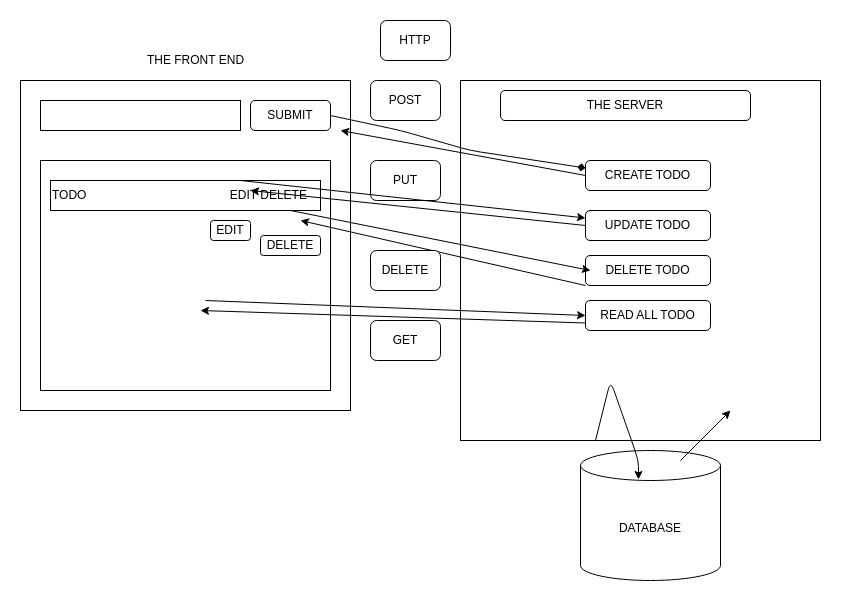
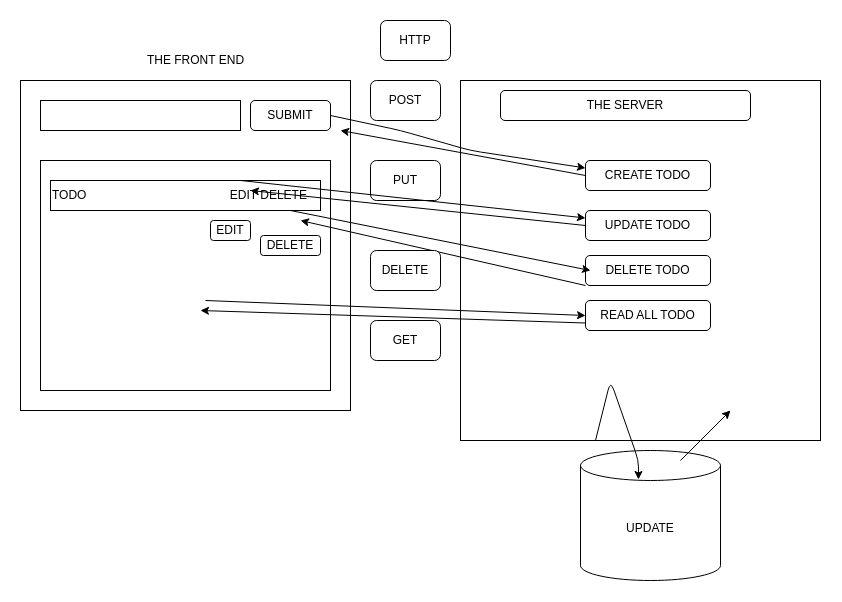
  <mxCell id="0" />
  <mxCell id="1" parent="0" />
  <mxCell id="2" value="" style="whiteSpace=wrap;html=1;aspect=fixed;" vertex="1" parent="1"><mxGeometry x="20" y="80" width="330" height="330" as="geometry" /></mxCell>
  <mxCell id="3" value="" style="rounded=0;whiteSpace=wrap;html=1;" vertex="1" parent="1"><mxGeometry x="40" y="100" width="200" height="30" as="geometry" /></mxCell>
  <mxCell id="4" value="SUBMIT" style="rounded=1;whiteSpace=wrap;html=1;" vertex="1" parent="1"><mxGeometry x="250" y="100" width="80" height="30" as="geometry" /></mxCell>
  <mxCell id="5" value="" style="rounded=0;whiteSpace=wrap;html=1;" vertex="1" parent="1"><mxGeometry x="40" y="160" width="290" height="230" as="geometry" /></mxCell>
  <mxCell id="6" value="TODO&amp;nbsp; &amp;nbsp; &amp;nbsp; &amp;nbsp; &amp;nbsp; &amp;nbsp; &amp;nbsp; &amp;nbsp; &amp;nbsp; &amp;nbsp; &amp;nbsp; &amp;nbsp; &amp;nbsp; &amp;nbsp; &amp;nbsp; &amp;nbsp; &amp;nbsp; &amp;nbsp; &amp;nbsp; &amp;nbsp; &amp;nbsp; &amp;nbsp;EDIT DELETE" style="rounded=0;whiteSpace=wrap;html=1;align=left;" vertex="1" parent="1"><mxGeometry x="50" y="180" width="270" height="30" as="geometry" /></mxCell>
  <mxCell id="7" value="THE FRONT END" style="text;html=1;align=center;verticalAlign=middle;resizable=0;points=[];autosize=1;strokeColor=none;fillColor=none;" vertex="1" parent="1"><mxGeometry x="140" y="50" width="110" height="20" as="geometry" /></mxCell>
  <mxCell id="8" value="EDIT" style="rounded=1;whiteSpace=wrap;html=1;" vertex="1" parent="1"><mxGeometry x="210" y="220" width="40" height="20" as="geometry" /></mxCell>
  <mxCell id="9" value="DELETE" style="rounded=1;whiteSpace=wrap;html=1;" vertex="1" parent="1"><mxGeometry x="260" y="235" width="60" height="20" as="geometry" /></mxCell>
  <mxCell id="10" value="HTTP" style="rounded=1;whiteSpace=wrap;html=1;" vertex="1" parent="1"><mxGeometry x="380" y="20" width="70" height="40" as="geometry" /></mxCell>
  <mxCell id="11" value="" style="whiteSpace=wrap;html=1;aspect=fixed;" vertex="1" parent="1"><mxGeometry x="460" y="80" width="360" height="360" as="geometry" /></mxCell>
  <mxCell id="12" value="THE SERVER" style="rounded=1;whiteSpace=wrap;html=1;" vertex="1" parent="1"><mxGeometry x="500" y="90" width="250" height="30" as="geometry" /></mxCell>
  <mxCell id="13" value="CREATE TODO" style="rounded=1;whiteSpace=wrap;html=1;" vertex="1" parent="1"><mxGeometry x="585" y="160" width="125" height="30" as="geometry" /></mxCell>
  <mxCell id="14" value="UPDATE TODO" style="rounded=1;whiteSpace=wrap;html=1;" vertex="1" parent="1"><mxGeometry x="585" y="210" width="125" height="30" as="geometry" /></mxCell>
  <mxCell id="15" value="DELETE TODO" style="rounded=1;whiteSpace=wrap;html=1;" vertex="1" parent="1"><mxGeometry x="585" y="255" width="125" height="30" as="geometry" /></mxCell>
  <mxCell id="16" value="READ ALL TODO" style="rounded=1;whiteSpace=wrap;html=1;" vertex="1" parent="1"><mxGeometry x="585" y="300" width="125" height="30" as="geometry" /></mxCell>
  <mxCell id="17" value="POST" style="rounded=1;whiteSpace=wrap;html=1;" vertex="1" parent="1"><mxGeometry x="370" y="80" width="70" height="40" as="geometry" /></mxCell>
- <mxCell id="18" value="" style="endArrow=diamond;html=1;exitX=1;exitY=0.5;exitDx=0;exitDy=0;entryX=0;entryY=0.25;entryDx=0;entryDy=0;" edge="1" parent="1" source="4" target="13"><mxGeometry width="50" height="50" relative="1" as="geometry"><mxPoint x="480" y="370" as="sourcePoint" /><mxPoint x="530" y="320" as="targetPoint" /><Array as="points"><mxPoint x="400" y="130" /><mxPoint x="470" y="150" /></Array></mxGeometry></mxCell>
+ <mxCell id="18" value="" style="endArrow=classic;html=1;exitX=1;exitY=0.5;exitDx=0;exitDy=0;entryX=0;entryY=0.25;entryDx=0;entryDy=0;" edge="1" parent="1" source="4" target="13"><mxGeometry width="50" height="50" relative="1" as="geometry"><mxPoint x="480" y="370" as="sourcePoint" /><mxPoint x="530" y="320" as="targetPoint" /><Array as="points"><mxPoint x="400" y="130" /><mxPoint x="470" y="150" /></Array></mxGeometry></mxCell>
  <mxCell id="19" value="" style="endArrow=classic;html=1;exitX=0;exitY=0.5;exitDx=0;exitDy=0;" edge="1" parent="1" source="13"><mxGeometry width="50" height="50" relative="1" as="geometry"><mxPoint x="290" y="180" as="sourcePoint" /><mxPoint x="340" y="130" as="targetPoint" /></mxGeometry></mxCell>
  <mxCell id="20" value="PUT" style="rounded=1;whiteSpace=wrap;html=1;" vertex="1" parent="1"><mxGeometry x="370" y="160" width="70" height="40" as="geometry" /></mxCell>
  <mxCell id="21" value="" style="endArrow=classic;html=1;entryX=0;entryY=0.25;entryDx=0;entryDy=0;" edge="1" parent="1" target="14"><mxGeometry width="50" height="50" relative="1" as="geometry"><mxPoint x="240" y="180" as="sourcePoint" /><mxPoint x="290" y="130" as="targetPoint" /></mxGeometry></mxCell>
  <mxCell id="22" value="" style="endArrow=classic;html=1;exitX=0;exitY=0.5;exitDx=0;exitDy=0;" edge="1" parent="1" source="14"><mxGeometry width="50" height="50" relative="1" as="geometry"><mxPoint x="200" y="240" as="sourcePoint" /><mxPoint x="250" y="190" as="targetPoint" /></mxGeometry></mxCell>
  <mxCell id="23" value="" style="endArrow=classic;html=1;" edge="1" parent="1"><mxGeometry width="50" height="50" relative="1" as="geometry"><mxPoint x="290" y="210" as="sourcePoint" /><mxPoint x="590" y="270" as="targetPoint" /></mxGeometry></mxCell>
  <mxCell id="24" value="" style="endArrow=classic;html=1;exitX=0;exitY=1;exitDx=0;exitDy=0;" edge="1" parent="1" source="15"><mxGeometry width="50" height="50" relative="1" as="geometry"><mxPoint x="480" y="370" as="sourcePoint" /><mxPoint x="300" y="220" as="targetPoint" /></mxGeometry></mxCell>
  <mxCell id="25" value="DELETE" style="rounded=1;whiteSpace=wrap;html=1;" vertex="1" parent="1"><mxGeometry x="370" y="250" width="70" height="40" as="geometry" /></mxCell>
  <mxCell id="26" value="GET" style="rounded=1;whiteSpace=wrap;html=1;" vertex="1" parent="1"><mxGeometry x="370" y="320" width="70" height="40" as="geometry" /></mxCell>
  <mxCell id="27" value="" style="endArrow=classic;html=1;exitX=0;exitY=0.75;exitDx=0;exitDy=0;" edge="1" parent="1" source="16"><mxGeometry width="50" height="50" relative="1" as="geometry"><mxPoint x="150" y="360" as="sourcePoint" /><mxPoint x="200" y="310" as="targetPoint" /></mxGeometry></mxCell>
  <mxCell id="28" value="" style="endArrow=classic;html=1;entryX=0;entryY=0.5;entryDx=0;entryDy=0;" edge="1" parent="1" target="16"><mxGeometry width="50" height="50" relative="1" as="geometry"><mxPoint x="205" y="300" as="sourcePoint" /><mxPoint x="255" y="250" as="targetPoint" /></mxGeometry></mxCell>
- <mxCell id="29" value="DATABASE" style="shape=cylinder3;whiteSpace=wrap;html=1;boundedLbl=1;backgroundOutline=1;size=15;" vertex="1" parent="1"><mxGeometry x="580" y="450" width="140" height="130" as="geometry" /></mxCell>
+ <mxCell id="29" value="UPDATE" style="shape=cylinder3;whiteSpace=wrap;html=1;boundedLbl=1;backgroundOutline=1;size=15;" vertex="1" parent="1"><mxGeometry x="580" y="450" width="140" height="130" as="geometry" /></mxCell>
  <mxCell id="30" value="" style="endArrow=classic;html=1;entryX=0.414;entryY=0.223;entryDx=0;entryDy=0;entryPerimeter=0;" edge="1" parent="1" source="11" target="29"><mxGeometry width="50" height="50" relative="1" as="geometry"><mxPoint x="480" y="370" as="sourcePoint" /><mxPoint x="530" y="320" as="targetPoint" /><Array as="points"><mxPoint x="610" y="380" /><mxPoint x="638" y="460" /></Array></mxGeometry></mxCell>
  <mxCell id="31" value="" style="endArrow=classic;html=1;" edge="1" parent="1"><mxGeometry width="50" height="50" relative="1" as="geometry"><mxPoint x="680" y="460" as="sourcePoint" /><mxPoint x="730" y="410" as="targetPoint" /></mxGeometry></mxCell>
